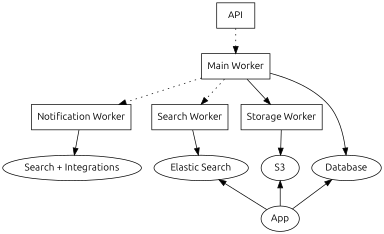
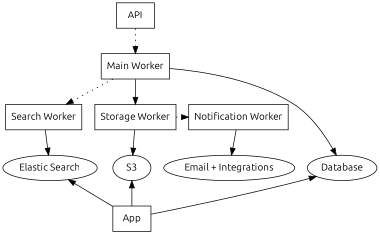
  digraph {
    fontname=Ubuntu
    node [fontname=Ubuntu shape=box]
    edge [fontname=Ubuntu]
-   App [shape=ellipse]
+   App
    "Notification Worker"
    "Search Worker"
    "Storage Worker"
    Database [shape=ellipse]
    S3 [shape=ellipse]
    "Elastic Search" [shape=ellipse]
-   "Email + Integrations" [shape=ellipse label="Search + Integrations"]
+   "Email + Integrations" [shape=ellipse]
    API
    "Main Worker"
    subgraph sub_1 {
      rank=max
      App
    }
    subgraph sub_2 {
      rank=same
      "Notification Worker"
      "Search Worker"
      "Storage Worker"
    }
    subgraph sub_3 {
      rank=same
      Database
      S3
      "Elastic Search"
    }
    App -> Database
    App -> S3
    App -> "Elastic Search"
    "Notification Worker" -> "Email + Integrations"
    "Search Worker" -> "Elastic Search"
    "Storage Worker" -> S3
    API -> "Main Worker" [style=dotted]
-   "Main Worker" -> "Notification Worker" [style=dotted]
+   "Storage Worker" -> "Notification Worker" [style=dotted]
    "Main Worker" -> "Search Worker" [style=dotted]
    "Main Worker" -> "Storage Worker" [style=solid]
    "Main Worker" -> Database
  }
